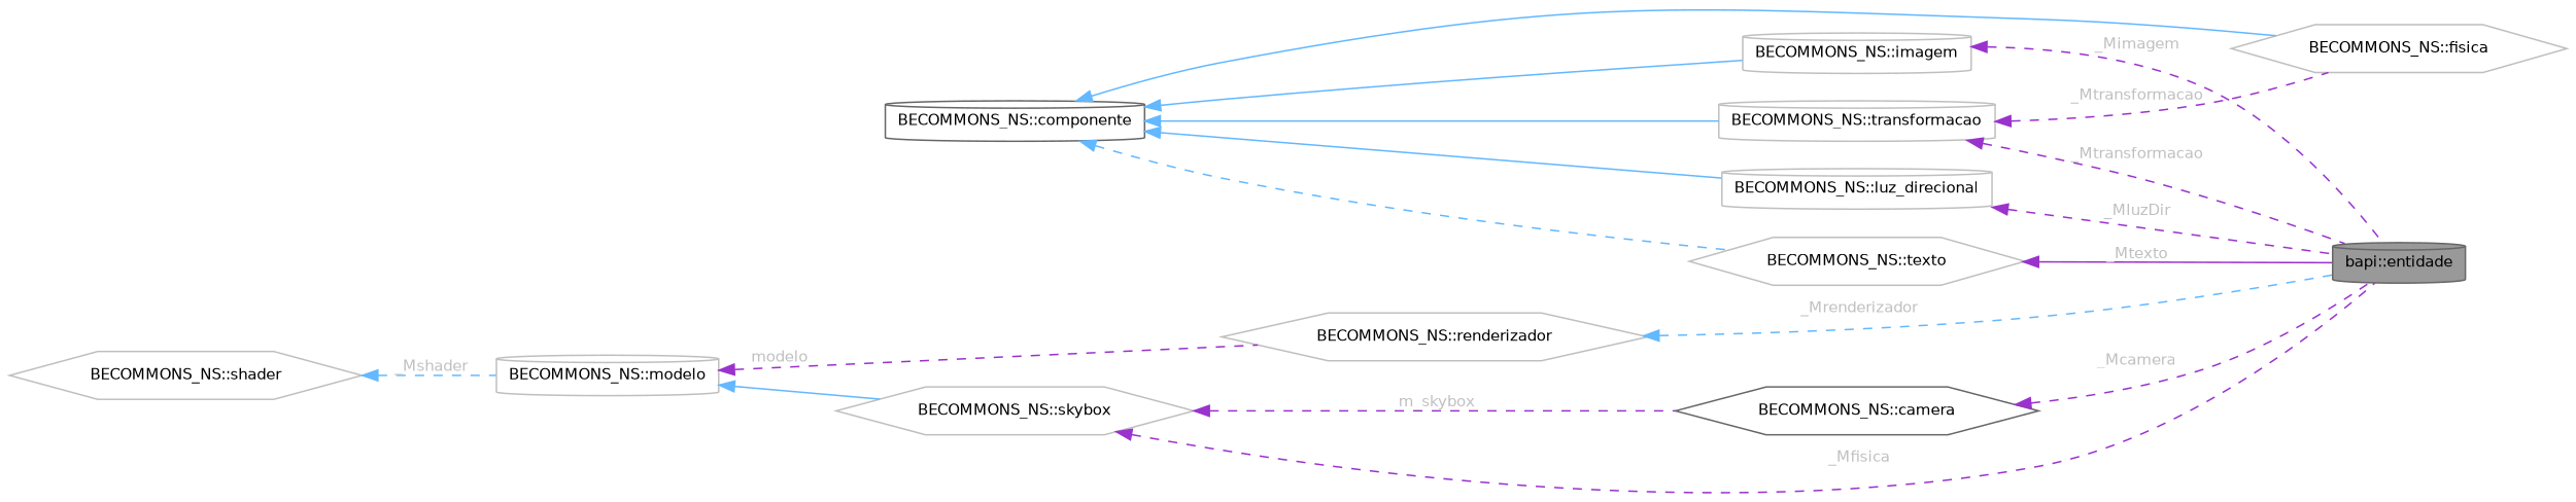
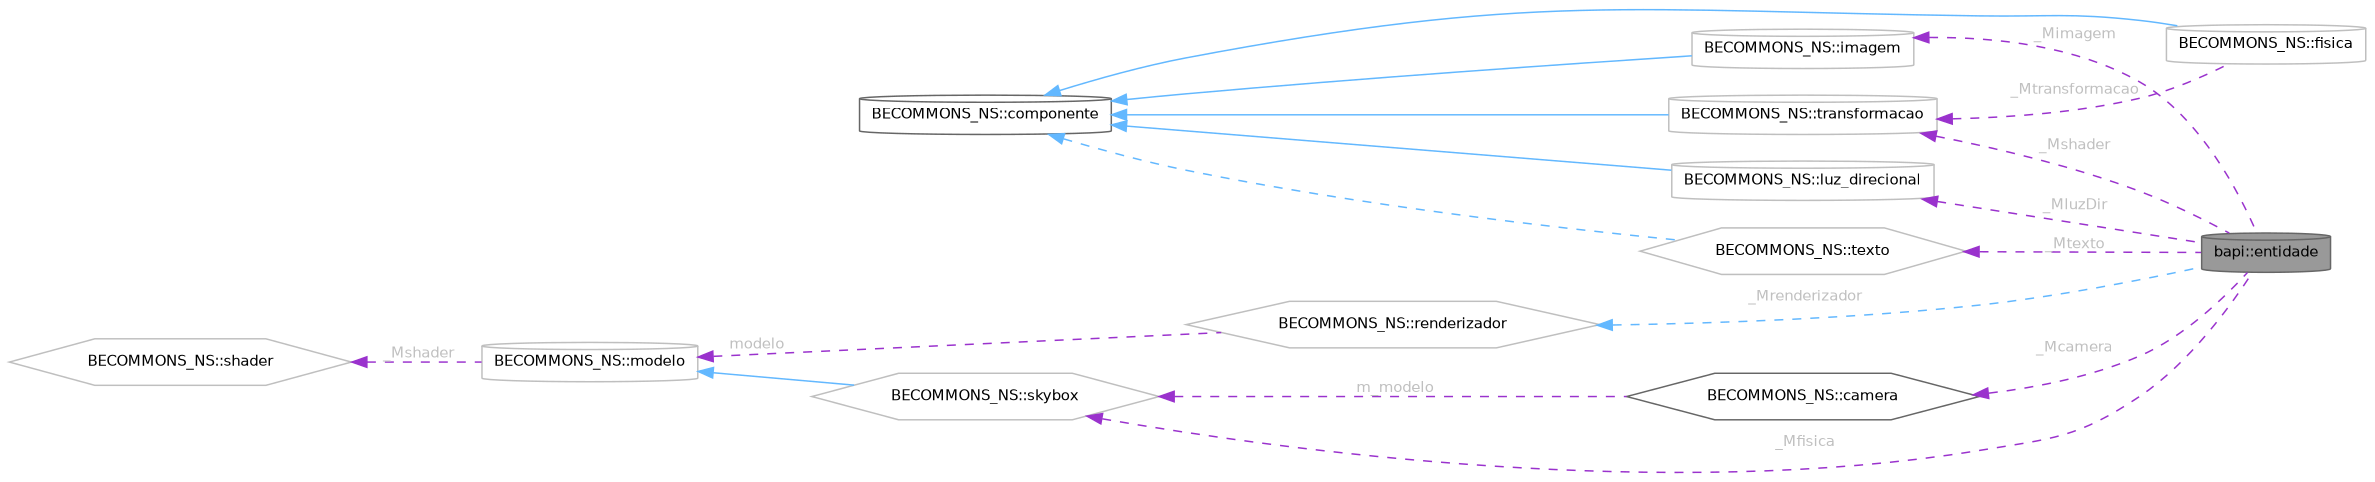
  digraph {
    rankdir=LR
    node [color=grey75 fillcolor=white fontname=Helvetica fontsize=10 shape=cylinder style=filled]
    edge [color=darkorchid3 dir=back fontcolor=grey fontname=Helvetica fontsize=10 labelfontname=Helvetica labelfontsize=10 style=dashed]
    n1 [color=gray40 fillcolor=grey60 fontcolor=black height=0.2 label="bapi::entidade" width=0.4]
    n2 [height=0.2 label="BECOMMONS_NS::transformacao" width=0.4]
-   n3 [height=0.2 label="BECOMMONS_NS::fisica" shape=hexagon width=0.4]
+   n3 [height=0.2 label="BECOMMONS_NS::fisica" width=0.4]
    n4 [color=gray40 height=0.2 label="BECOMMONS_NS::componente" width=0.4]
    n5 [height=0.2 label="BECOMMONS_NS::texto" shape=hexagon width=0.4]
    n6 [height=0.2 label="BECOMMONS_NS::imagem" width=0.4]
    n7 [height=0.2 label="BECOMMONS_NS::luz_direcional" width=0.4]
    n8 [color=gray40 height=0.2 label="BECOMMONS_NS::camera" shape=hexagon width=0.4]
    n9 [height=0.2 label="BECOMMONS_NS::renderizador" shape=hexagon width=0.4]
    n10 [height=0.2 label="BECOMMONS_NS::skybox" shape=hexagon width=0.4]
    n11 [height=0.2 label="BECOMMONS_NS::modelo" width=0.4]
    n12 [height=0.2 label="BECOMMONS_NS::shader" shape=hexagon width=0.4]
-   n2 -> n1 [label=" _Mtransformacao"]
+   n2 -> n1 [label=" _Mshader"]
    n2 -> n3 [label=" _Mtransformacao"]
    n4 -> n2 [color=steelblue1 style=solid fontcolor=""]
    n4 -> n3 [color=steelblue1 style=solid fontcolor=""]
    n4 -> n5 [color=steelblue1 fontcolor=""]
    n4 -> n6 [color=steelblue1 style=solid fontcolor=""]
    n4 -> n7 [color=steelblue1 style=solid fontcolor=""]
-   n5 -> n1 [label=" _Mtexto" style=solid]
+   n5 -> n1 [label=" _Mtexto"]
    n6 -> n1 [label=" _Mimagem"]
    n7 -> n1 [label=" _MluzDir"]
    n8 -> n1 [label=" _Mcamera"]
    n9 -> n1 [color=steelblue1 label=" _Mrenderizador"]
    n10 -> n1 [label=" _Mfisica"]
-   n10 -> n8 [label=" m_skybox"]
+   n10 -> n8 [label=" m_modelo"]
    n11 -> n9 [label=" modelo"]
    n11 -> n10 [color=steelblue1 style=solid fontcolor=""]
-   n12 -> n11 [color=steelblue1 label=" _Mshader"]
+   n12 -> n11 [label=" _Mshader"]
  }
